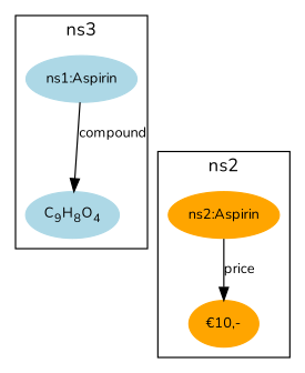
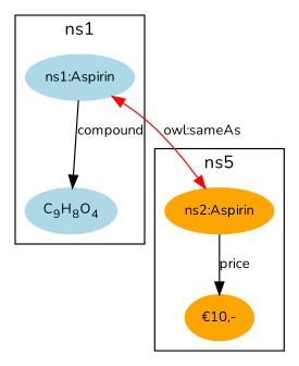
  digraph {
    fontname=Nunito
    node [color=orange fontname=Nunito fontsize=11.0 style=filled]
    edge [fontname=Nunito fontsize=11.0]
    n1 [label=<ns2:Aspirin>]
    n2 [label=<€10,->]
    n3 [color=lightblue label=<C<SUB>9</SUB>H<SUB>8</SUB>O<SUB>4</SUB>>]
    n4 [color=lightblue label=<ns1:Aspirin>]
    subgraph cluster_1 {
-     label=ns2
+     label=ns5
      n1
      n2
    }
    subgraph cluster_2 {
-     label=ns3
+     label=ns1
      n3
      n4
    }
    n1 -> n2 [label=<price>]
+   n4 -> n1 [color=red dir=both label=<owl:sameAs>]
    n4 -> n3 [label=<compound>]
  }
